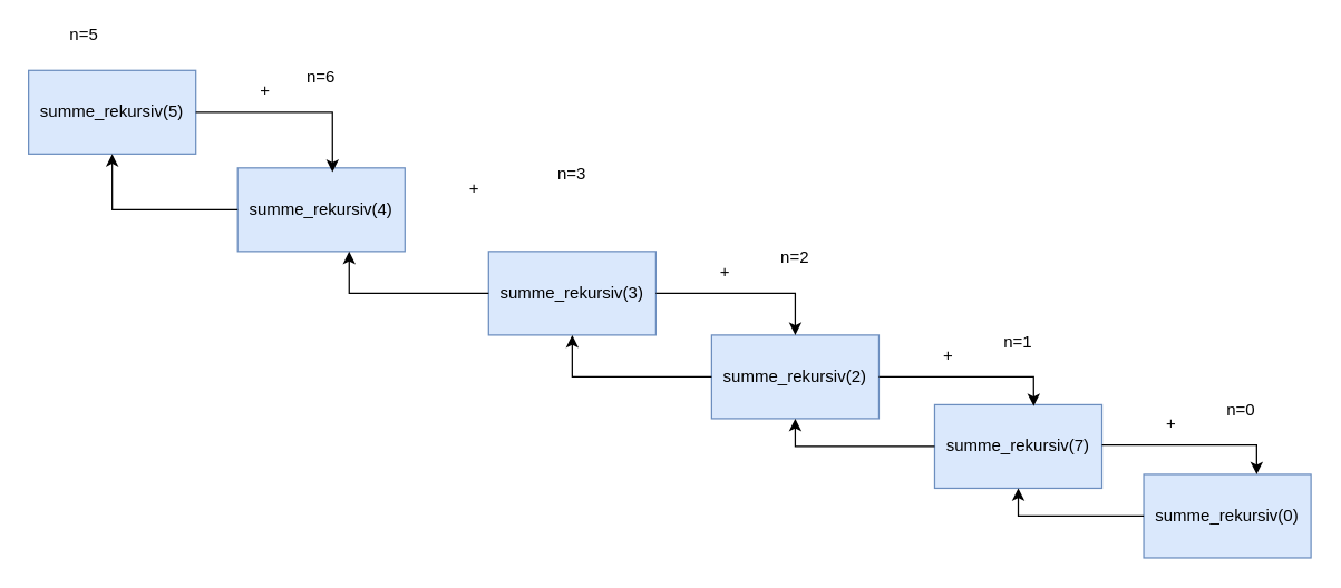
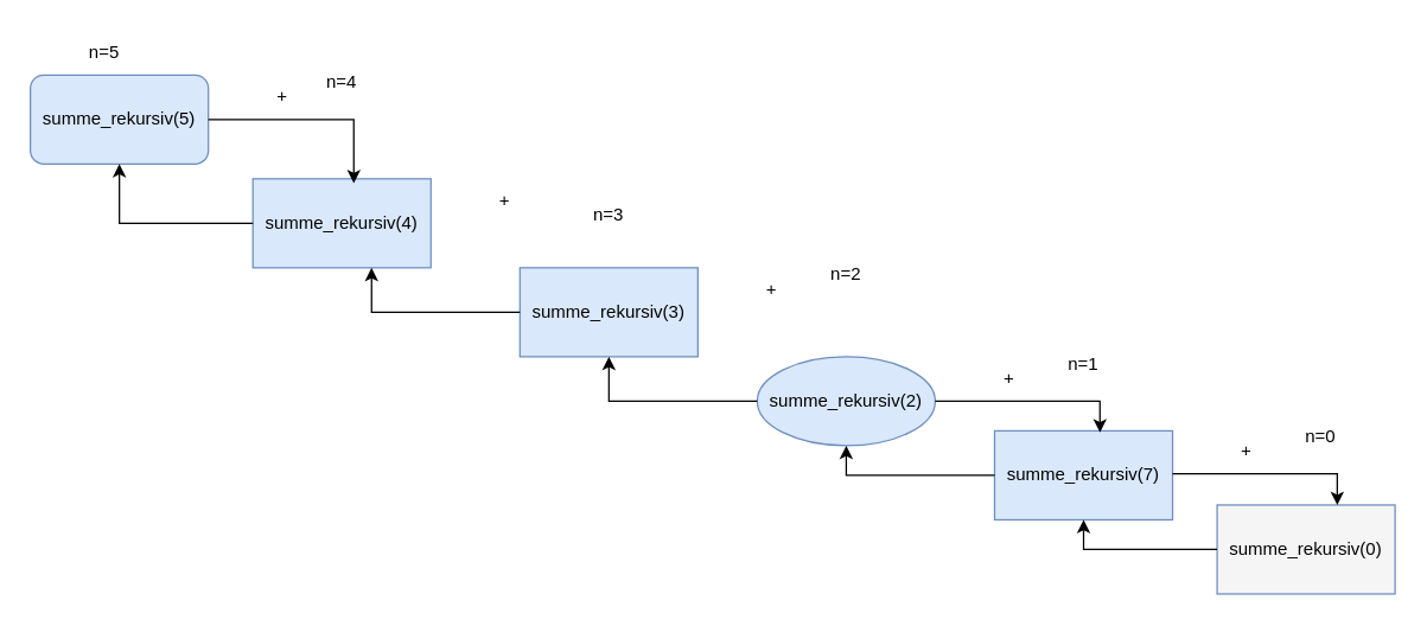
  <mxCell id="0" />
  <mxCell id="1" parent="0" />
- <mxCell id="2" value="summe_rekursiv(5)" style="rounded=0;whiteSpace=wrap;html=1;fillColor=#dae8fc;strokeColor=#6c8ebf;" vertex="1" parent="1"><mxGeometry x="20" y="50" width="120" height="60" as="geometry" /></mxCell>
+ <mxCell id="2" value="summe_rekursiv(5)" style="whiteSpace=wrap;html=1;fillColor=#dae8fc;strokeColor=#6c8ebf;rounded=1;" vertex="1" parent="1"><mxGeometry x="20" y="50" width="120" height="60" as="geometry" /></mxCell>
  <mxCell id="3" value="summe_rekursiv(4)" style="rounded=0;whiteSpace=wrap;html=1;fillColor=#dae8fc;strokeColor=#6c8ebf;" vertex="1" parent="1"><mxGeometry x="170" y="120" width="120" height="60" as="geometry" /></mxCell>
  <mxCell id="4" value="summe_rekursiv(3)" style="rounded=0;whiteSpace=wrap;html=1;fillColor=#dae8fc;strokeColor=#6c8ebf;" vertex="1" parent="1"><mxGeometry x="350" y="180" width="120" height="60" as="geometry" /></mxCell>
- <mxCell id="5" value="summe_rekursiv(2)" style="rounded=0;whiteSpace=wrap;html=1;fillColor=#dae8fc;strokeColor=#6c8ebf;" vertex="1" parent="1"><mxGeometry x="510" y="240" width="120" height="60" as="geometry" /></mxCell>
+ <mxCell id="5" value="summe_rekursiv(2)" style="ellipse;whiteSpace=wrap;html=1;fillColor=#dae8fc;strokeColor=#6c8ebf;" vertex="1" parent="1"><mxGeometry x="510" y="240" width="120" height="60" as="geometry" /></mxCell>
  <mxCell id="6" value="summe_rekursiv(7)" style="rounded=0;whiteSpace=wrap;html=1;fillColor=#dae8fc;strokeColor=#6c8ebf;" vertex="1" parent="1"><mxGeometry x="670" y="290" width="120" height="60" as="geometry" /></mxCell>
  <mxCell id="7" value="" style="endArrow=classic;html=1;rounded=0;exitX=1;exitY=0.5;exitDx=0;exitDy=0;entryX=0.567;entryY=0.05;entryDx=0;entryDy=0;entryPerimeter=0;" edge="1" parent="1" source="2" target="3"><mxGeometry width="50" height="50" relative="1" as="geometry"><mxPoint x="240" y="60" as="sourcePoint" /><mxPoint x="290" y="10" as="targetPoint" /><Array as="points"><mxPoint x="238" y="80" /></Array></mxGeometry></mxCell>
  <mxCell id="8" value="+" style="text;html=1;align=center;verticalAlign=middle;whiteSpace=wrap;rounded=0;" vertex="1" parent="1"><mxGeometry x="160" y="50" width="60" height="30" as="geometry" /></mxCell>
- <mxCell id="9" value="n=5" style="text;html=1;align=center;verticalAlign=middle;whiteSpace=wrap;rounded=0;" vertex="1" parent="1"><mxGeometry x="30" y="10" width="60" height="30" as="geometry" /></mxCell>
- <mxCell id="10" value="n=6" style="text;html=1;align=center;verticalAlign=middle;whiteSpace=wrap;rounded=0;" vertex="1" parent="1"><mxGeometry x="200" y="40" width="60" height="30" as="geometry" /></mxCell>
- <mxCell id="11" value="n=3" style="text;html=1;align=center;verticalAlign=middle;whiteSpace=wrap;rounded=0;" vertex="1" parent="1"><mxGeometry x="380" y="110" width="60" height="30" as="geometry" /></mxCell>
+ <mxCell id="9" value="n=5" style="text;html=1;align=center;verticalAlign=middle;whiteSpace=wrap;rounded=0;" vertex="1" parent="1"><mxGeometry x="40" y="20" width="60" height="30" as="geometry" /></mxCell>
+ <mxCell id="10" value="n=4" style="text;html=1;align=center;verticalAlign=middle;whiteSpace=wrap;rounded=0;" vertex="1" parent="1"><mxGeometry x="200" y="40" width="60" height="30" as="geometry" /></mxCell>
+ <mxCell id="11" value="n=3" style="text;html=1;align=center;verticalAlign=middle;whiteSpace=wrap;rounded=0;" vertex="1" parent="1"><mxGeometry x="380" y="130" width="60" height="30" as="geometry" /></mxCell>
  <mxCell id="12" value="n=2" style="text;html=1;align=center;verticalAlign=middle;whiteSpace=wrap;rounded=0;" vertex="1" parent="1"><mxGeometry x="540" y="170" width="60" height="30" as="geometry" /></mxCell>
- <mxCell id="13" value="" style="endArrow=classic;html=1;rounded=0;exitX=1;exitY=0.5;exitDx=0;exitDy=0;entryX=0.5;entryY=0;entryDx=0;entryDy=0;" edge="1" parent="1" source="4" target="5"><mxGeometry width="50" height="50" relative="1" as="geometry"><mxPoint x="300" y="160" as="sourcePoint" /><mxPoint x="420" y="190" as="targetPoint" /><Array as="points"><mxPoint x="570" y="210" /></Array></mxGeometry></mxCell>
  <mxCell id="14" value="" style="endArrow=classic;html=1;rounded=0;exitX=1;exitY=0.5;exitDx=0;exitDy=0;entryX=0.592;entryY=0.017;entryDx=0;entryDy=0;entryPerimeter=0;" edge="1" parent="1" source="5" target="6"><mxGeometry width="50" height="50" relative="1" as="geometry"><mxPoint x="710" y="270" as="sourcePoint" /><mxPoint x="760" y="220" as="targetPoint" /><Array as="points"><mxPoint x="741" y="270" /></Array></mxGeometry></mxCell>
  <mxCell id="15" value="n=1" style="text;html=1;align=center;verticalAlign=middle;whiteSpace=wrap;rounded=0;" vertex="1" parent="1"><mxGeometry x="700" y="230" width="60" height="30" as="geometry" /></mxCell>
  <mxCell id="16" value="" style="endArrow=classic;html=1;rounded=0;entryX=0.5;entryY=1;entryDx=0;entryDy=0;exitX=0;exitY=0.5;exitDx=0;exitDy=0;" edge="1" parent="1" source="6" target="5"><mxGeometry width="50" height="50" relative="1" as="geometry"><mxPoint x="680" y="530" as="sourcePoint" /><mxPoint x="730" y="480" as="targetPoint" /><Array as="points"><mxPoint x="570" y="320" /></Array></mxGeometry></mxCell>
  <mxCell id="17" value="" style="endArrow=classic;html=1;rounded=0;entryX=0.5;entryY=1;entryDx=0;entryDy=0;exitX=0;exitY=0.5;exitDx=0;exitDy=0;" edge="1" parent="1" source="5"><mxGeometry width="50" height="50" relative="1" as="geometry"><mxPoint x="510" y="260" as="sourcePoint" /><mxPoint x="410" y="240" as="targetPoint" /><Array as="points"><mxPoint x="410" y="270" /></Array></mxGeometry></mxCell>
  <mxCell id="18" value="" style="endArrow=classic;html=1;rounded=0;entryX=0.5;entryY=1;entryDx=0;entryDy=0;exitX=0;exitY=0.5;exitDx=0;exitDy=0;" edge="1" parent="1" source="4"><mxGeometry width="50" height="50" relative="1" as="geometry"><mxPoint x="350" y="200" as="sourcePoint" /><mxPoint x="250" y="180" as="targetPoint" /><Array as="points"><mxPoint x="250" y="210" /></Array></mxGeometry></mxCell>
  <mxCell id="19" value="" style="endArrow=classic;html=1;rounded=0;entryX=0.5;entryY=1;entryDx=0;entryDy=0;exitX=0;exitY=0.5;exitDx=0;exitDy=0;" edge="1" parent="1" source="3" target="2"><mxGeometry width="50" height="50" relative="1" as="geometry"><mxPoint x="170" y="130" as="sourcePoint" /><mxPoint x="70" y="110" as="targetPoint" /><Array as="points"><mxPoint x="80" y="150" /></Array></mxGeometry></mxCell>
  <mxCell id="20" value="+" style="text;html=1;align=center;verticalAlign=middle;whiteSpace=wrap;rounded=0;" vertex="1" parent="1"><mxGeometry x="310" y="120" width="60" height="30" as="geometry" /></mxCell>
  <mxCell id="21" value="+" style="text;html=1;align=center;verticalAlign=middle;whiteSpace=wrap;rounded=0;" vertex="1" parent="1"><mxGeometry x="490" y="180" width="60" height="30" as="geometry" /></mxCell>
  <mxCell id="22" value="+" style="text;html=1;align=center;verticalAlign=middle;whiteSpace=wrap;rounded=0;" vertex="1" parent="1"><mxGeometry x="650" y="240" width="60" height="30" as="geometry" /></mxCell>
- <mxCell id="23" value="summe_rekursiv(0)" style="rounded=0;whiteSpace=wrap;html=1;fillColor=#dae8fc;strokeColor=#6c8ebf;" vertex="1" parent="1"><mxGeometry x="820" y="340" width="120" height="60" as="geometry" /></mxCell>
+ <mxCell id="23" value="summe_rekursiv(0)" style="rounded=0;whiteSpace=wrap;html=1;fillColor=#f5f5f5;strokeColor=#6c8ebf;" vertex="1" parent="1"><mxGeometry x="820" y="340" width="120" height="60" as="geometry" /></mxCell>
  <mxCell id="24" value="" style="endArrow=classic;html=1;rounded=0;exitX=1;exitY=0.5;exitDx=0;exitDy=0;entryX=0.592;entryY=0.017;entryDx=0;entryDy=0;entryPerimeter=0;" edge="1" parent="1"><mxGeometry width="50" height="50" relative="1" as="geometry"><mxPoint x="790" y="319" as="sourcePoint" /><mxPoint x="901" y="340" as="targetPoint" /><Array as="points"><mxPoint x="901" y="319" /></Array></mxGeometry></mxCell>
  <mxCell id="25" value="n=0" style="text;html=1;align=center;verticalAlign=middle;whiteSpace=wrap;rounded=0;" vertex="1" parent="1"><mxGeometry x="860" y="279" width="60" height="30" as="geometry" /></mxCell>
  <mxCell id="26" value="+" style="text;html=1;align=center;verticalAlign=middle;whiteSpace=wrap;rounded=0;" vertex="1" parent="1"><mxGeometry x="810" y="289" width="60" height="30" as="geometry" /></mxCell>
  <mxCell id="27" value="" style="endArrow=classic;html=1;rounded=0;entryX=0.5;entryY=1;entryDx=0;entryDy=0;exitX=0;exitY=0.5;exitDx=0;exitDy=0;" edge="1" parent="1" target="6"><mxGeometry width="50" height="50" relative="1" as="geometry"><mxPoint x="820" y="370" as="sourcePoint" /><mxPoint x="720" y="350" as="targetPoint" /><Array as="points"><mxPoint x="730" y="370" /></Array></mxGeometry></mxCell>
